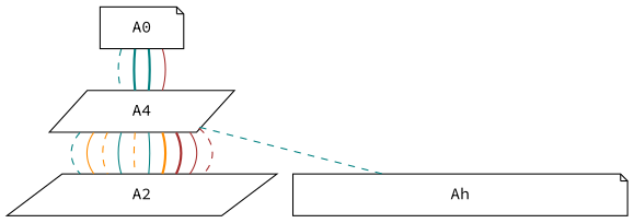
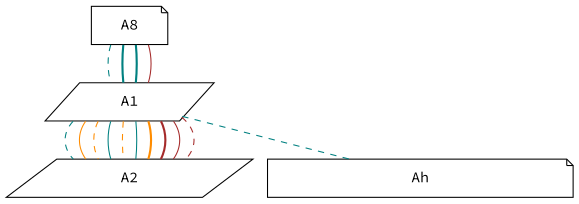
  graph {
    fontname="Source Code Pro"
    node [fontname="Source Code Pro" shape=note]
    edge [color=teal fontname="Source Code Pro" style=dashed]
-   n1 [label=A0 width=1]
-   n2 [label=A4 shape=parallelogram width=2]
+   n1 [label=A8 width=1]
+   n2 [label=A1 shape=parallelogram width=2]
    n3 [label=A2 shape=parallelogram width=3]
    n4 [label=Ah width=4]
    n1 -- n2
    n1 -- n2 [style=bold]
    n1 -- n2 [style=bold]
    n1 -- n2 [color=brown style=solid]
    n2 -- n3
    n2 -- n3 [color=darkorange style=solid]
    n2 -- n3 [color=darkorange]
    n2 -- n3 [style=solid]
    n2 -- n3 [color=darkorange]
    n2 -- n3 [style=solid]
    n2 -- n3 [color=darkorange style=bold]
    n2 -- n3 [color=brown style=bold]
    n2 -- n3 [color=brown style=solid]
    n2 -- n3 [color=brown]
    n2 -- n4
  }
